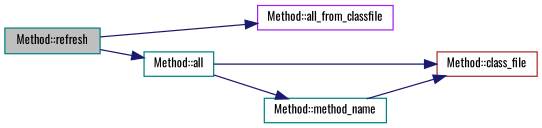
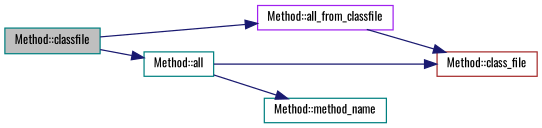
  digraph {
    fontname=Oswald
    rankdir=LR
    node [color=teal fontname=Oswald fontsize=10 shape=record]
    edge [color=midnightblue fontname=Oswald fontsize=10 labelfontname=Helvetica labelfontsize=10 style=solid]
-   n1 [fillcolor=grey75 fontcolor=black height=0.2 label="Method::refresh" style=filled width=0.4]
+   n1 [fillcolor=grey75 fontcolor=black height=0.2 label="Method::classfile" style=filled width=0.4]
    n2 [color=purple height=0.2 label="Method::all_from_classfile" width=0.4]
    n3 [height=0.2 label="Method::all" width=0.4]
    n4 [color=brown height=0.2 label="Method::class_file" width=0.4]
    n5 [height=0.2 label="Method::method_name" width=0.4]
    n1 -> n2
    n1 -> n3
    n3 -> n4
    n3 -> n5
-   n5 -> n4
+   n2 -> n4
  }
